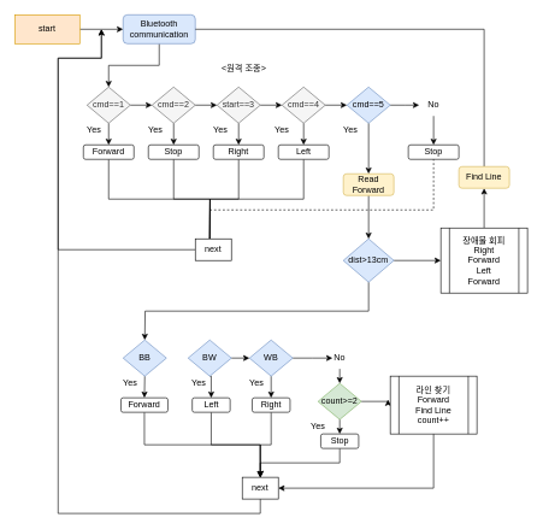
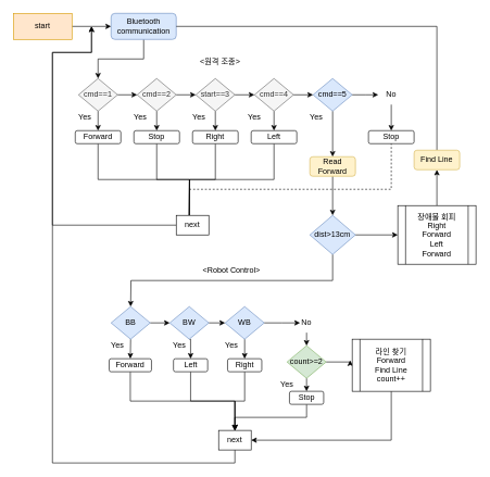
  <mxCell id="0" />
  <mxCell id="1" parent="0" />
  <mxCell id="2" style="edgeStyle=orthogonalEdgeStyle;rounded=0;orthogonalLoop=1;jettySize=auto;html=1;entryX=0;entryY=0.5;entryDx=0;entryDy=0;" edge="1" parent="1" source="3" target="5"><mxGeometry relative="1" as="geometry" /></mxCell>
  <mxCell id="3" value="start" style="rounded=0;whiteSpace=wrap;html=1;fillColor=#ffe6cc;strokeColor=#d79b00;" vertex="1" parent="1"><mxGeometry x="20" y="20" width="90" height="40" as="geometry" /></mxCell>
  <mxCell id="4" style="edgeStyle=orthogonalEdgeStyle;rounded=0;orthogonalLoop=1;jettySize=auto;html=1;exitX=0.5;exitY=1;exitDx=0;exitDy=0;entryX=0.5;entryY=0;entryDx=0;entryDy=0;" edge="1" parent="1" source="5" target="8"><mxGeometry relative="1" as="geometry" /></mxCell>
  <mxCell id="5" value="Bluetooth&lt;br&gt;communication" style="rounded=1;whiteSpace=wrap;html=1;fillColor=#dae8fc;strokeColor=#6c8ebf;" vertex="1" parent="1"><mxGeometry x="170" y="20" width="100" height="40" as="geometry" /></mxCell>
  <mxCell id="6" style="edgeStyle=orthogonalEdgeStyle;rounded=0;orthogonalLoop=1;jettySize=auto;html=1;exitX=1;exitY=0.5;exitDx=0;exitDy=0;entryX=0;entryY=0.5;entryDx=0;entryDy=0;" edge="1" parent="1" source="8" target="11"><mxGeometry relative="1" as="geometry" /></mxCell>
  <mxCell id="7" style="edgeStyle=orthogonalEdgeStyle;rounded=0;orthogonalLoop=1;jettySize=auto;html=1;exitX=0.5;exitY=1;exitDx=0;exitDy=0;entryX=0.5;entryY=0;entryDx=0;entryDy=0;" edge="1" parent="1" source="8" target="22"><mxGeometry relative="1" as="geometry" /></mxCell>
  <mxCell id="8" value="cmd==1" style="rhombus;whiteSpace=wrap;html=1;fillColor=#f5f5f5;strokeColor=#666666;fontColor=#333333;" vertex="1" parent="1"><mxGeometry x="120" y="120" width="60" height="50" as="geometry" /></mxCell>
  <mxCell id="9" style="edgeStyle=orthogonalEdgeStyle;rounded=0;orthogonalLoop=1;jettySize=auto;html=1;exitX=1;exitY=0.5;exitDx=0;exitDy=0;entryX=0;entryY=0.5;entryDx=0;entryDy=0;" edge="1" parent="1" source="11" target="14"><mxGeometry relative="1" as="geometry" /></mxCell>
  <mxCell id="10" style="edgeStyle=orthogonalEdgeStyle;rounded=0;orthogonalLoop=1;jettySize=auto;html=1;exitX=0.5;exitY=1;exitDx=0;exitDy=0;entryX=0.5;entryY=0;entryDx=0;entryDy=0;" edge="1" parent="1" source="11" target="24"><mxGeometry relative="1" as="geometry" /></mxCell>
  <mxCell id="11" value="cmd==2" style="rhombus;whiteSpace=wrap;html=1;fillColor=#f5f5f5;fontColor=#333333;strokeColor=#666666;" vertex="1" parent="1"><mxGeometry x="210" y="120" width="60" height="50" as="geometry" /></mxCell>
  <mxCell id="12" style="edgeStyle=orthogonalEdgeStyle;rounded=0;orthogonalLoop=1;jettySize=auto;html=1;exitX=1;exitY=0.5;exitDx=0;exitDy=0;entryX=0;entryY=0.5;entryDx=0;entryDy=0;" edge="1" parent="1" source="14" target="17"><mxGeometry relative="1" as="geometry" /></mxCell>
  <mxCell id="13" style="edgeStyle=orthogonalEdgeStyle;rounded=0;orthogonalLoop=1;jettySize=auto;html=1;exitX=0.5;exitY=1;exitDx=0;exitDy=0;entryX=0.5;entryY=0;entryDx=0;entryDy=0;" edge="1" parent="1" source="14" target="26"><mxGeometry relative="1" as="geometry" /></mxCell>
  <mxCell id="14" value="start==3" style="rhombus;whiteSpace=wrap;html=1;fillColor=#f5f5f5;fontColor=#333333;strokeColor=#666666;" vertex="1" parent="1"><mxGeometry x="300" y="120" width="60" height="50" as="geometry" /></mxCell>
  <mxCell id="15" style="edgeStyle=orthogonalEdgeStyle;rounded=0;orthogonalLoop=1;jettySize=auto;html=1;exitX=1;exitY=0.5;exitDx=0;exitDy=0;entryX=0;entryY=0.5;entryDx=0;entryDy=0;" edge="1" parent="1" source="17" target="20"><mxGeometry relative="1" as="geometry" /></mxCell>
  <mxCell id="16" style="edgeStyle=orthogonalEdgeStyle;rounded=0;orthogonalLoop=1;jettySize=auto;html=1;exitX=0.5;exitY=1;exitDx=0;exitDy=0;entryX=0.5;entryY=0;entryDx=0;entryDy=0;" edge="1" parent="1" source="17" target="28"><mxGeometry relative="1" as="geometry" /></mxCell>
  <mxCell id="17" value="cmd==4" style="rhombus;whiteSpace=wrap;html=1;fillColor=#f5f5f5;fontColor=#333333;strokeColor=#666666;" vertex="1" parent="1"><mxGeometry x="390" y="120" width="60" height="50" as="geometry" /></mxCell>
  <mxCell id="18" value="" style="edgeStyle=orthogonalEdgeStyle;rounded=0;orthogonalLoop=1;jettySize=auto;html=1;" edge="1" parent="1" source="20"><mxGeometry relative="1" as="geometry"><mxPoint x="580" y="145" as="targetPoint" /></mxGeometry></mxCell>
  <mxCell id="19" style="edgeStyle=orthogonalEdgeStyle;rounded=0;orthogonalLoop=1;jettySize=auto;html=1;exitX=0.5;exitY=1;exitDx=0;exitDy=0;entryX=0.5;entryY=0;entryDx=0;entryDy=0;endArrow=classic;endFill=1;" edge="1" parent="1" source="20" target="30"><mxGeometry relative="1" as="geometry" /></mxCell>
  <mxCell id="20" value="cmd==5" style="rhombus;whiteSpace=wrap;html=1;fillColor=#dae8fc;strokeColor=#6c8ebf;" vertex="1" parent="1"><mxGeometry x="480" y="120" width="60" height="50" as="geometry" /></mxCell>
  <mxCell id="21" style="edgeStyle=orthogonalEdgeStyle;rounded=0;orthogonalLoop=1;jettySize=auto;html=1;exitX=0.5;exitY=1;exitDx=0;exitDy=0;endArrow=none;endFill=0;" edge="1" parent="1" source="22"><mxGeometry relative="1" as="geometry"><mxPoint x="290" y="330" as="targetPoint" /><Array as="points"><mxPoint x="150" y="275" /><mxPoint x="290" y="275" /></Array></mxGeometry></mxCell>
  <mxCell id="22" value="Forward" style="rounded=1;whiteSpace=wrap;html=1;" vertex="1" parent="1"><mxGeometry x="115" y="200" width="70" height="20" as="geometry" /></mxCell>
  <mxCell id="23" style="edgeStyle=orthogonalEdgeStyle;rounded=0;orthogonalLoop=1;jettySize=auto;html=1;exitX=0.5;exitY=1;exitDx=0;exitDy=0;endArrow=none;endFill=0;" edge="1" parent="1" source="24"><mxGeometry relative="1" as="geometry"><mxPoint x="290" y="330" as="targetPoint" /></mxGeometry></mxCell>
  <mxCell id="24" value="Stop" style="rounded=1;whiteSpace=wrap;html=1;" vertex="1" parent="1"><mxGeometry x="205" y="200" width="70" height="20" as="geometry" /></mxCell>
  <mxCell id="25" style="edgeStyle=orthogonalEdgeStyle;rounded=0;orthogonalLoop=1;jettySize=auto;html=1;exitX=0.5;exitY=1;exitDx=0;exitDy=0;endArrow=none;endFill=0;" edge="1" parent="1" source="26"><mxGeometry relative="1" as="geometry"><mxPoint x="290" y="330" as="targetPoint" /></mxGeometry></mxCell>
  <mxCell id="26" value="Right" style="rounded=1;whiteSpace=wrap;html=1;" vertex="1" parent="1"><mxGeometry x="295" y="200" width="70" height="20" as="geometry" /></mxCell>
  <mxCell id="27" style="edgeStyle=orthogonalEdgeStyle;rounded=0;orthogonalLoop=1;jettySize=auto;html=1;exitX=0.5;exitY=1;exitDx=0;exitDy=0;endArrow=none;endFill=0;" edge="1" parent="1" source="28"><mxGeometry relative="1" as="geometry"><mxPoint x="290" y="330" as="targetPoint" /></mxGeometry></mxCell>
  <mxCell id="28" value="Left" style="rounded=1;whiteSpace=wrap;html=1;" vertex="1" parent="1"><mxGeometry x="385" y="200" width="70" height="20" as="geometry" /></mxCell>
  <mxCell id="29" style="edgeStyle=orthogonalEdgeStyle;rounded=0;orthogonalLoop=1;jettySize=auto;html=1;exitX=0.5;exitY=1;exitDx=0;exitDy=0;entryX=0.5;entryY=0;entryDx=0;entryDy=0;endArrow=classic;endFill=1;" edge="1" parent="1" source="30" target="45"><mxGeometry relative="1" as="geometry" /></mxCell>
  <mxCell id="30" value="Read&lt;br&gt;Forward" style="rounded=1;whiteSpace=wrap;html=1;fillColor=#fff2cc;strokeColor=#d6b656;" vertex="1" parent="1"><mxGeometry x="475" y="240" width="70" height="30" as="geometry" /></mxCell>
  <mxCell id="31" style="edgeStyle=orthogonalEdgeStyle;rounded=0;orthogonalLoop=1;jettySize=auto;html=1;exitX=0.5;exitY=1;exitDx=0;exitDy=0;entryX=0.5;entryY=0;entryDx=0;entryDy=0;" edge="1" parent="1" source="32" target="33"><mxGeometry relative="1" as="geometry" /></mxCell>
  <mxCell id="32" value="No" style="text;html=1;strokeColor=none;fillColor=none;align=center;verticalAlign=middle;whiteSpace=wrap;rounded=0;" vertex="1" parent="1"><mxGeometry x="570" y="130" width="60" height="30" as="geometry" /></mxCell>
  <mxCell id="33" value="Stop" style="rounded=1;whiteSpace=wrap;html=1;" vertex="1" parent="1"><mxGeometry x="565" y="200" width="70" height="20" as="geometry" /></mxCell>
  <mxCell id="34" value="" style="endArrow=none;dashed=1;html=1;rounded=0;entryX=0.5;entryY=1;entryDx=0;entryDy=0;" edge="1" parent="1" target="33"><mxGeometry width="50" height="50" relative="1" as="geometry"><mxPoint x="290" y="290" as="sourcePoint" /><mxPoint x="630" y="250" as="targetPoint" /><Array as="points"><mxPoint x="600" y="290" /></Array></mxGeometry></mxCell>
  <mxCell id="35" style="edgeStyle=orthogonalEdgeStyle;rounded=0;orthogonalLoop=1;jettySize=auto;html=1;exitX=0;exitY=0.5;exitDx=0;exitDy=0;endArrow=classic;endFill=1;" edge="1" parent="1" source="36"><mxGeometry relative="1" as="geometry"><mxPoint x="140" y="40" as="targetPoint" /><Array as="points"><mxPoint x="80" y="345" /><mxPoint x="80" y="80" /><mxPoint x="140" y="80" /></Array></mxGeometry></mxCell>
  <mxCell id="36" value="next" style="rounded=0;whiteSpace=wrap;html=1;" vertex="1" parent="1"><mxGeometry x="270" y="330" width="50" height="30" as="geometry" /></mxCell>
  <mxCell id="37" value="&amp;lt;원격 조종&amp;gt;" style="text;html=1;strokeColor=none;fillColor=none;align=center;verticalAlign=middle;whiteSpace=wrap;rounded=0;" vertex="1" parent="1"><mxGeometry x="295" y="80" width="85" height="30" as="geometry" /></mxCell>
  <mxCell id="38" value="Yes" style="text;html=1;strokeColor=none;fillColor=none;align=center;verticalAlign=middle;whiteSpace=wrap;rounded=0;" vertex="1" parent="1"><mxGeometry x="100" y="170" width="60" height="20" as="geometry" /></mxCell>
  <mxCell id="39" value="Yes" style="text;html=1;strokeColor=none;fillColor=none;align=center;verticalAlign=middle;whiteSpace=wrap;rounded=0;" vertex="1" parent="1"><mxGeometry x="185" y="170" width="60" height="20" as="geometry" /></mxCell>
  <mxCell id="40" value="Yes" style="text;html=1;strokeColor=none;fillColor=none;align=center;verticalAlign=middle;whiteSpace=wrap;rounded=0;" vertex="1" parent="1"><mxGeometry x="275" y="170" width="60" height="20" as="geometry" /></mxCell>
  <mxCell id="41" value="Yes" style="text;html=1;strokeColor=none;fillColor=none;align=center;verticalAlign=middle;whiteSpace=wrap;rounded=0;" vertex="1" parent="1"><mxGeometry x="360" y="170" width="60" height="20" as="geometry" /></mxCell>
  <mxCell id="42" value="Yes" style="text;html=1;strokeColor=none;fillColor=none;align=center;verticalAlign=middle;whiteSpace=wrap;rounded=0;" vertex="1" parent="1"><mxGeometry x="455" y="170" width="60" height="20" as="geometry" /></mxCell>
  <mxCell id="43" style="edgeStyle=orthogonalEdgeStyle;rounded=0;orthogonalLoop=1;jettySize=auto;html=1;exitX=1;exitY=0.5;exitDx=0;exitDy=0;entryX=0;entryY=0.5;entryDx=0;entryDy=0;endArrow=classic;endFill=1;" edge="1" parent="1" source="45" target="48"><mxGeometry relative="1" as="geometry" /></mxCell>
  <mxCell id="44" style="edgeStyle=orthogonalEdgeStyle;rounded=0;orthogonalLoop=1;jettySize=auto;html=1;exitX=0.5;exitY=1;exitDx=0;exitDy=0;endArrow=classic;endFill=1;" edge="1" parent="1" source="45"><mxGeometry relative="1" as="geometry"><mxPoint x="200" y="470" as="targetPoint" /></mxGeometry></mxCell>
  <mxCell id="45" value="dist&amp;gt;13cm" style="rhombus;whiteSpace=wrap;html=1;fillColor=#dae8fc;strokeColor=#6c8ebf;" vertex="1" parent="1"><mxGeometry x="475" y="330" width="70" height="60" as="geometry" /></mxCell>
  <mxCell id="46" style="edgeStyle=orthogonalEdgeStyle;rounded=0;orthogonalLoop=1;jettySize=auto;html=1;exitX=0.5;exitY=0;exitDx=0;exitDy=0;entryX=1;entryY=0.5;entryDx=0;entryDy=0;endArrow=none;endFill=1;startArrow=none;" edge="1" parent="1" source="49" target="5"><mxGeometry relative="1" as="geometry" /></mxCell>
  <mxCell id="47" style="edgeStyle=orthogonalEdgeStyle;rounded=0;orthogonalLoop=1;jettySize=auto;html=1;exitX=0.5;exitY=0;exitDx=0;exitDy=0;entryX=0.5;entryY=1;entryDx=0;entryDy=0;endArrow=classic;endFill=1;" edge="1" parent="1" source="48" target="49"><mxGeometry relative="1" as="geometry" /></mxCell>
  <mxCell id="48" value="장애물 회피&lt;br&gt;Right&lt;br&gt;Forward&lt;br&gt;Left&lt;br&gt;Forward" style="shape=process;whiteSpace=wrap;html=1;backgroundOutline=1;" vertex="1" parent="1"><mxGeometry x="610" y="315" width="120" height="90" as="geometry" /></mxCell>
  <mxCell id="49" value="Find Line" style="rounded=1;whiteSpace=wrap;html=1;fillColor=#fff2cc;strokeColor=#d6b656;" vertex="1" parent="1"><mxGeometry x="635" y="230" width="70" height="30" as="geometry" /></mxCell>
+ <mxCell id="50" style="edgeStyle=orthogonalEdgeStyle;rounded=0;orthogonalLoop=1;jettySize=auto;html=1;exitX=1;exitY=0.5;exitDx=0;exitDy=0;entryX=0;entryY=0.5;entryDx=0;entryDy=0;endArrow=classic;endFill=1;" edge="1" parent="1" source="52" target="55"><mxGeometry relative="1" as="geometry" /></mxCell>
  <mxCell id="51" style="edgeStyle=orthogonalEdgeStyle;rounded=0;orthogonalLoop=1;jettySize=auto;html=1;exitX=0.5;exitY=1;exitDx=0;exitDy=0;entryX=0.5;entryY=0;entryDx=0;entryDy=0;endArrow=classic;endFill=1;" edge="1" parent="1" source="52" target="65"><mxGeometry relative="1" as="geometry" /></mxCell>
  <mxCell id="52" value="BB" style="rhombus;whiteSpace=wrap;html=1;fillColor=#dae8fc;strokeColor=#6c8ebf;" vertex="1" parent="1"><mxGeometry x="170" y="470" width="60" height="50" as="geometry" /></mxCell>
  <mxCell id="53" style="edgeStyle=orthogonalEdgeStyle;rounded=0;orthogonalLoop=1;jettySize=auto;html=1;exitX=1;exitY=0.5;exitDx=0;exitDy=0;entryX=0;entryY=0.5;entryDx=0;entryDy=0;endArrow=classic;endFill=1;" edge="1" parent="1" source="55" target="58"><mxGeometry relative="1" as="geometry" /></mxCell>
  <mxCell id="54" style="edgeStyle=orthogonalEdgeStyle;rounded=0;orthogonalLoop=1;jettySize=auto;html=1;exitX=0.5;exitY=1;exitDx=0;exitDy=0;entryX=0.5;entryY=0;entryDx=0;entryDy=0;endArrow=classic;endFill=1;" edge="1" parent="1" source="55" target="69"><mxGeometry relative="1" as="geometry" /></mxCell>
  <mxCell id="55" value="BW" style="rhombus;whiteSpace=wrap;html=1;fillColor=#dae8fc;strokeColor=#6c8ebf;" vertex="1" parent="1"><mxGeometry x="260" y="470" width="60" height="50" as="geometry" /></mxCell>
  <mxCell id="56" style="edgeStyle=orthogonalEdgeStyle;rounded=0;orthogonalLoop=1;jettySize=auto;html=1;exitX=1;exitY=0.5;exitDx=0;exitDy=0;endArrow=classic;endFill=1;" edge="1" parent="1" source="58"><mxGeometry relative="1" as="geometry"><mxPoint x="460" y="495" as="targetPoint" /></mxGeometry></mxCell>
  <mxCell id="57" style="edgeStyle=orthogonalEdgeStyle;rounded=0;orthogonalLoop=1;jettySize=auto;html=1;exitX=0.5;exitY=1;exitDx=0;exitDy=0;entryX=0.5;entryY=0;entryDx=0;entryDy=0;endArrow=classic;endFill=1;" edge="1" parent="1" source="58" target="67"><mxGeometry relative="1" as="geometry" /></mxCell>
  <mxCell id="58" value="WB" style="rhombus;whiteSpace=wrap;html=1;fillColor=#dae8fc;strokeColor=#6c8ebf;" vertex="1" parent="1"><mxGeometry x="345" y="470" width="60" height="50" as="geometry" /></mxCell>
  <mxCell id="59" style="edgeStyle=orthogonalEdgeStyle;rounded=0;orthogonalLoop=1;jettySize=auto;html=1;exitX=0.5;exitY=1;exitDx=0;exitDy=0;entryX=0.5;entryY=0;entryDx=0;entryDy=0;endArrow=classic;endFill=1;" edge="1" parent="1" source="61" target="72"><mxGeometry relative="1" as="geometry" /></mxCell>
  <mxCell id="60" style="edgeStyle=orthogonalEdgeStyle;rounded=0;orthogonalLoop=1;jettySize=auto;html=1;exitX=1;exitY=0.5;exitDx=0;exitDy=0;entryX=-0.026;entryY=0.407;entryDx=0;entryDy=0;entryPerimeter=0;endArrow=classic;endFill=1;" edge="1" parent="1" source="61" target="74"><mxGeometry relative="1" as="geometry" /></mxCell>
  <mxCell id="61" value="count&amp;gt;=2" style="rhombus;whiteSpace=wrap;html=1;fillColor=#d5e8d4;strokeColor=#82b366;" vertex="1" parent="1"><mxGeometry x="440" y="530" width="60" height="50" as="geometry" /></mxCell>
  <mxCell id="62" style="edgeStyle=orthogonalEdgeStyle;rounded=0;orthogonalLoop=1;jettySize=auto;html=1;exitX=0.5;exitY=1;exitDx=0;exitDy=0;entryX=0.5;entryY=0;entryDx=0;entryDy=0;endArrow=classic;endFill=1;" edge="1" parent="1" source="63" target="61"><mxGeometry relative="1" as="geometry" /></mxCell>
  <mxCell id="63" value="No" style="text;html=1;strokeColor=none;fillColor=none;align=center;verticalAlign=middle;whiteSpace=wrap;rounded=0;" vertex="1" parent="1"><mxGeometry x="440" y="480" width="60" height="30" as="geometry" /></mxCell>
  <mxCell id="64" style="edgeStyle=orthogonalEdgeStyle;rounded=0;orthogonalLoop=1;jettySize=auto;html=1;exitX=0.5;exitY=1;exitDx=0;exitDy=0;entryX=0.5;entryY=0;entryDx=0;entryDy=0;endArrow=classic;endFill=1;" edge="1" parent="1" source="65" target="76"><mxGeometry relative="1" as="geometry" /></mxCell>
  <mxCell id="65" value="Forward" style="rounded=1;whiteSpace=wrap;html=1;" vertex="1" parent="1"><mxGeometry x="167" y="550" width="65" height="20" as="geometry" /></mxCell>
  <mxCell id="66" style="edgeStyle=orthogonalEdgeStyle;rounded=0;orthogonalLoop=1;jettySize=auto;html=1;exitX=0.5;exitY=1;exitDx=0;exitDy=0;entryX=0.5;entryY=0;entryDx=0;entryDy=0;endArrow=classic;endFill=1;" edge="1" parent="1" source="67" target="76"><mxGeometry relative="1" as="geometry" /></mxCell>
  <mxCell id="67" value="Right" style="rounded=1;whiteSpace=wrap;html=1;" vertex="1" parent="1"><mxGeometry x="348.75" y="550" width="52.5" height="20" as="geometry" /></mxCell>
  <mxCell id="68" style="edgeStyle=orthogonalEdgeStyle;rounded=0;orthogonalLoop=1;jettySize=auto;html=1;exitX=0.5;exitY=1;exitDx=0;exitDy=0;endArrow=classic;endFill=1;entryX=0.5;entryY=0;entryDx=0;entryDy=0;" edge="1" parent="1" source="69" target="76"><mxGeometry relative="1" as="geometry"><mxPoint x="292.235" y="620" as="targetPoint" /></mxGeometry></mxCell>
  <mxCell id="69" value="Left" style="rounded=1;whiteSpace=wrap;html=1;" vertex="1" parent="1"><mxGeometry x="265.75" y="550" width="52.5" height="20" as="geometry" /></mxCell>
  <mxCell id="70" style="edgeStyle=orthogonalEdgeStyle;rounded=0;orthogonalLoop=1;jettySize=auto;html=1;exitX=0.5;exitY=1;exitDx=0;exitDy=0;endArrow=classic;endFill=1;" edge="1" parent="1"><mxGeometry relative="1" as="geometry"><mxPoint x="202" y="530" as="sourcePoint" /><mxPoint x="202" y="530" as="targetPoint" /></mxGeometry></mxCell>
  <mxCell id="71" style="edgeStyle=orthogonalEdgeStyle;rounded=0;orthogonalLoop=1;jettySize=auto;html=1;exitX=0.5;exitY=1;exitDx=0;exitDy=0;entryX=0.5;entryY=0;entryDx=0;entryDy=0;endArrow=classic;endFill=1;" edge="1" parent="1" source="72" target="76"><mxGeometry relative="1" as="geometry" /></mxCell>
  <mxCell id="72" value="Stop" style="rounded=1;whiteSpace=wrap;html=1;" vertex="1" parent="1"><mxGeometry x="443.75" y="600" width="52.5" height="20" as="geometry" /></mxCell>
  <mxCell id="73" style="edgeStyle=orthogonalEdgeStyle;rounded=0;orthogonalLoop=1;jettySize=auto;html=1;exitX=0.5;exitY=1;exitDx=0;exitDy=0;entryX=1;entryY=0.5;entryDx=0;entryDy=0;endArrow=classic;endFill=1;" edge="1" parent="1" source="74" target="76"><mxGeometry relative="1" as="geometry" /></mxCell>
  <mxCell id="74" value="라인 찾기&lt;br&gt;Forward&lt;br&gt;Find Line&lt;br&gt;count++&lt;br&gt;" style="shape=process;whiteSpace=wrap;html=1;backgroundOutline=1;" vertex="1" parent="1"><mxGeometry x="540" y="520" width="120" height="80" as="geometry" /></mxCell>
  <mxCell id="75" style="edgeStyle=orthogonalEdgeStyle;rounded=0;orthogonalLoop=1;jettySize=auto;html=1;exitX=0.5;exitY=1;exitDx=0;exitDy=0;endArrow=classic;endFill=1;" edge="1" parent="1" source="76"><mxGeometry relative="1" as="geometry"><mxPoint x="140" y="40" as="targetPoint" /><Array as="points"><mxPoint x="360" y="710" /><mxPoint x="80" y="710" /><mxPoint x="80" y="80" /><mxPoint x="140" y="80" /></Array></mxGeometry></mxCell>
  <mxCell id="76" value="next" style="rounded=0;whiteSpace=wrap;html=1;" vertex="1" parent="1"><mxGeometry x="335" y="660" width="50" height="30" as="geometry" /></mxCell>
+ <mxCell id="77" value="&amp;lt;Robot Control&amp;gt;" style="text;html=1;strokeColor=none;fillColor=none;align=center;verticalAlign=middle;whiteSpace=wrap;rounded=0;" vertex="1" parent="1"><mxGeometry x="300" y="400" width="110" height="30" as="geometry" /></mxCell>
  <mxCell id="78" value="Yes" style="text;html=1;strokeColor=none;fillColor=none;align=center;verticalAlign=middle;whiteSpace=wrap;rounded=0;" vertex="1" parent="1"><mxGeometry x="150" y="520" width="60" height="20" as="geometry" /></mxCell>
  <mxCell id="79" value="Yes" style="text;html=1;strokeColor=none;fillColor=none;align=center;verticalAlign=middle;whiteSpace=wrap;rounded=0;" vertex="1" parent="1"><mxGeometry x="245" y="520" width="60" height="20" as="geometry" /></mxCell>
  <mxCell id="80" value="Yes" style="text;html=1;strokeColor=none;fillColor=none;align=center;verticalAlign=middle;whiteSpace=wrap;rounded=0;" vertex="1" parent="1"><mxGeometry x="325" y="520" width="60" height="20" as="geometry" /></mxCell>
  <mxCell id="81" value="Yes" style="text;html=1;strokeColor=none;fillColor=none;align=center;verticalAlign=middle;whiteSpace=wrap;rounded=0;" vertex="1" parent="1"><mxGeometry x="410" y="580" width="60" height="20" as="geometry" /></mxCell>
